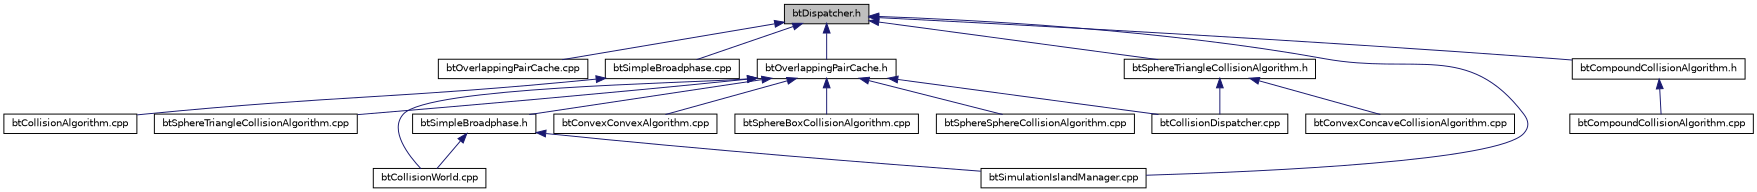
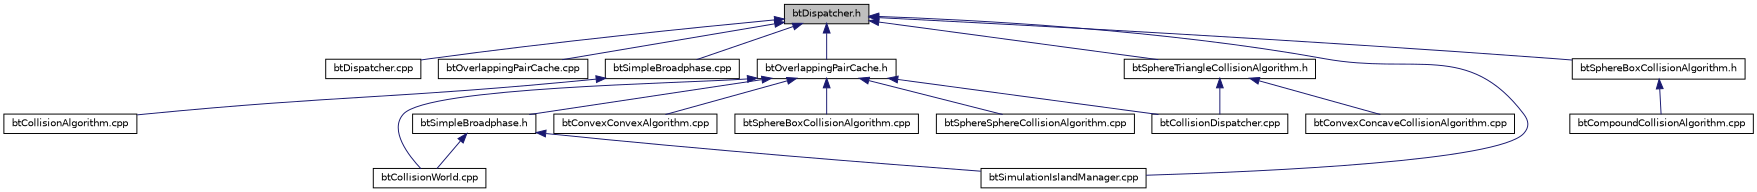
  digraph {
    node [color=black fillcolor=white fontname=Helvetica fontsize=10 shape=record style=filled]
    edge [color=midnightblue dir=back fontname=Helvetica fontsize=10 labelfontname=Helvetica labelfontsize=10 style=solid]
    n1 [fillcolor=grey75 fontcolor=black height=0.2 label="btDispatcher.h" width=0.4]
+   n2 [height=0.2 label="btDispatcher.cpp" width=0.4]
    n3 [height=0.2 label="btOverlappingPairCache.cpp" width=0.4]
    n4 [height=0.2 label="btSimpleBroadphase.cpp" width=0.4]
    n5 [height=0.2 label="btOverlappingPairCache.h" width=0.4]
    n6 [height=0.2 label="btSimulationIslandManager.cpp" width=0.4]
-   n7 [height=0.2 label="btCompoundCollisionAlgorithm.h" width=0.4]
+   n7 [height=0.2 label="btSphereBoxCollisionAlgorithm.h" width=0.4]
    n8 [height=0.2 label="btSphereTriangleCollisionAlgorithm.h" width=0.4]
    n9 [height=0.2 label="btCollisionAlgorithm.cpp" width=0.4]
    n10 [height=0.2 label="btCollisionDispatcher.cpp" width=0.4]
    n11 [height=0.2 label="btSimpleBroadphase.h" width=0.4]
    n12 [height=0.2 label="btCollisionWorld.cpp" width=0.4]
    n13 [height=0.2 label="btConvexConvexAlgorithm.cpp" width=0.4]
    n14 [height=0.2 label="btSphereBoxCollisionAlgorithm.cpp" width=0.4]
    n15 [height=0.2 label="btSphereSphereCollisionAlgorithm.cpp" width=0.4]
-   n16 [height=0.2 label="btSphereTriangleCollisionAlgorithm.cpp" width=0.4]
    n17 [height=0.2 label="btCompoundCollisionAlgorithm.cpp" width=0.4]
    n18 [height=0.2 label="btConvexConcaveCollisionAlgorithm.cpp" width=0.4]
+   n1 -> n2
    n1 -> n3
    n1 -> n4
    n1 -> n5
    n1 -> n6
    n1 -> n7
    n1 -> n8
    n4 -> n9
    n5 -> n10
    n5 -> n11
    n5 -> n12
    n5 -> n13
    n5 -> n14
    n5 -> n15
-   n5 -> n16
    n7 -> n17
    n8 -> n10
    n8 -> n18
    n11 -> n6
    n11 -> n12
  }
